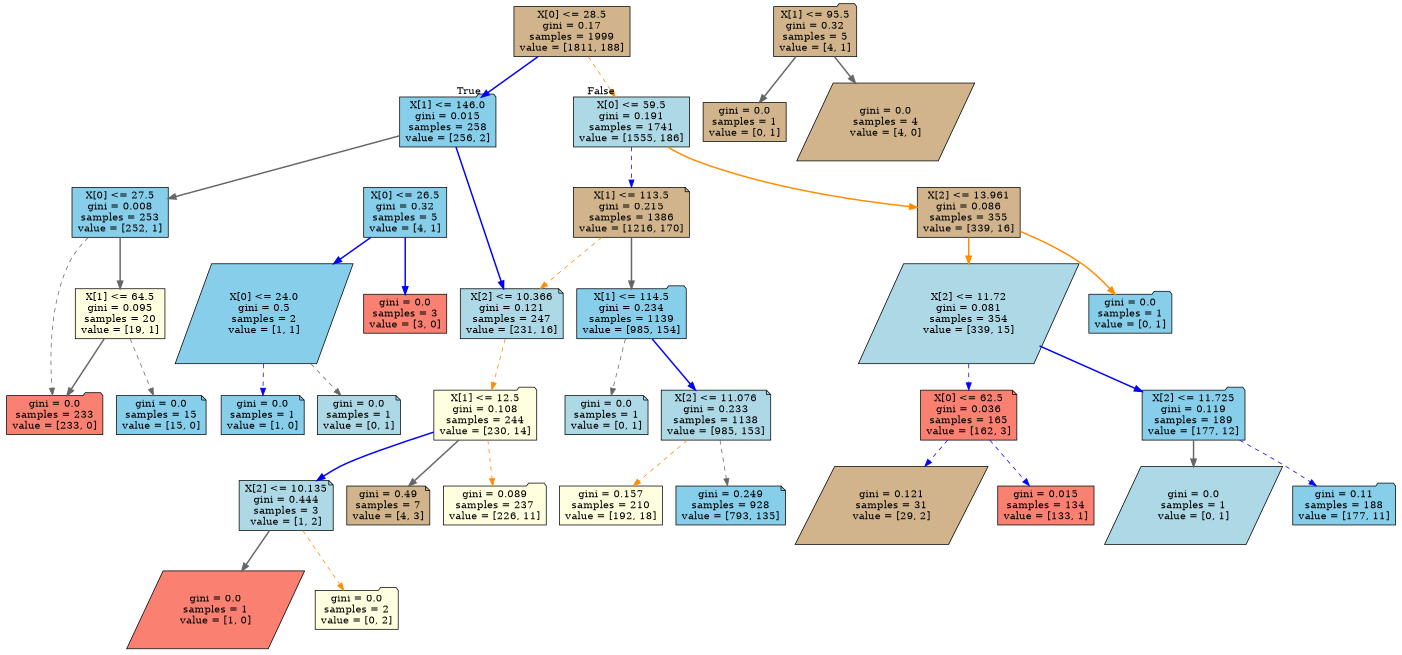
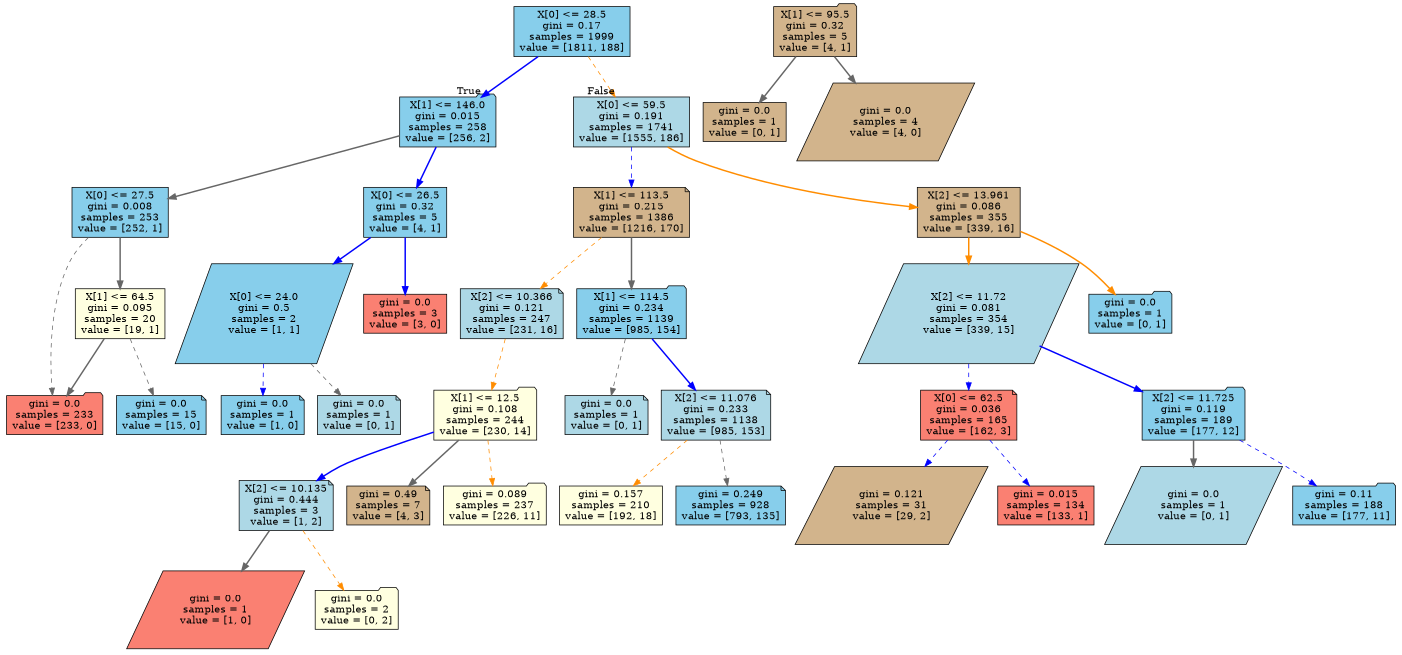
  digraph {
    node [fillcolor=skyblue shape=note style=filled]
    edge [color=gray40 style=bold]
-   n1 [fillcolor=tan label="X[0] <= 28.5\ngini = 0.17\nsamples = 1999\nvalue = [1811, 188]" shape=box]
+   n1 [label="X[0] <= 28.5\ngini = 0.17\nsamples = 1999\nvalue = [1811, 188]" shape=box]
    n2 [label="X[1] <= 146.0\ngini = 0.015\nsamples = 258\nvalue = [256, 2]" shape=folder]
    n3 [fillcolor=lightblue label="X[0] <= 59.5\ngini = 0.191\nsamples = 1741\nvalue = [1555, 186]" shape=box]
    n4 [label="X[0] <= 27.5\ngini = 0.008\nsamples = 253\nvalue = [252, 1]" shape=box]
    n5 [label="X[0] <= 26.5\ngini = 0.32\nsamples = 5\nvalue = [4, 1]" shape=box]
    n6 [fillcolor=tan label="X[1] <= 113.5\ngini = 0.215\nsamples = 1386\nvalue = [1216, 170]"]
    n7 [fillcolor=tan label="X[2] <= 13.961\ngini = 0.086\nsamples = 355\nvalue = [339, 16]" shape=box]
    n8 [fillcolor=salmon label="gini = 0.0\nsamples = 233\nvalue = [233, 0]" shape=folder]
    n9 [fillcolor=lightyellow label="X[1] <= 64.5\ngini = 0.095\nsamples = 20\nvalue = [19, 1]" shape=box]
    n10 [label="X[0] <= 24.0\ngini = 0.5\nsamples = 2\nvalue = [1, 1]" shape=parallelogram]
    n11 [fillcolor=salmon label="gini = 0.0\nsamples = 3\nvalue = [3, 0]" shape=box]
    n12 [label="gini = 0.0\nsamples = 15\nvalue = [15, 0]"]
    n13 [fillcolor=tan label="X[1] <= 95.5\ngini = 0.32\nsamples = 5\nvalue = [4, 1]" shape=folder]
    n14 [fillcolor=tan label="gini = 0.0\nsamples = 1\nvalue = [0, 1]" shape=box]
    n15 [fillcolor=tan label="gini = 0.0\nsamples = 4\nvalue = [4, 0]" shape=parallelogram]
    n16 [label="gini = 0.0\nsamples = 1\nvalue = [1, 0]"]
    n17 [fillcolor=lightblue label="gini = 0.0\nsamples = 1\nvalue = [0, 1]"]
    n18 [fillcolor=lightblue label="X[2] <= 10.366\ngini = 0.121\nsamples = 247\nvalue = [231, 16]"]
    n19 [label="X[1] <= 114.5\ngini = 0.234\nsamples = 1139\nvalue = [985, 154]" shape=folder]
    n20 [fillcolor=lightblue label="X[2] <= 11.72\ngini = 0.081\nsamples = 354\nvalue = [339, 15]" shape=parallelogram]
    n21 [label="gini = 0.0\nsamples = 1\nvalue = [0, 1]" shape=folder]
    n22 [fillcolor=lightyellow label="X[1] <= 12.5\ngini = 0.108\nsamples = 244\nvalue = [230, 14]" shape=folder]
    n23 [fillcolor=lightblue label="gini = 0.0\nsamples = 1\nvalue = [0, 1]"]
    n24 [fillcolor=lightblue label="X[2] <= 11.076\ngini = 0.233\nsamples = 1138\nvalue = [985, 153]"]
    n25 [fillcolor=lightblue label="X[2] <= 10.135\ngini = 0.444\nsamples = 3\nvalue = [1, 2]"]
    n26 [fillcolor=salmon label="gini = 0.0\nsamples = 1\nvalue = [1, 0]" shape=parallelogram]
    n27 [fillcolor=lightyellow label="gini = 0.0\nsamples = 2\nvalue = [0, 2]" shape=folder]
    n28 [fillcolor=tan label="gini = 0.49\nsamples = 7\nvalue = [4, 3]"]
    n29 [fillcolor=lightyellow label="gini = 0.089\nsamples = 237\nvalue = [226, 11]" shape=folder]
    n30 [fillcolor=lightyellow label="gini = 0.157\nsamples = 210\nvalue = [192, 18]" shape=box]
    n31 [label="gini = 0.249\nsamples = 928\nvalue = [793, 135]"]
    n32 [fillcolor=salmon label="X[0] <= 62.5\ngini = 0.036\nsamples = 165\nvalue = [162, 3]"]
    n33 [label="X[2] <= 11.725\ngini = 0.119\nsamples = 189\nvalue = [177, 12]" shape=folder]
    n34 [fillcolor=tan label="gini = 0.121\nsamples = 31\nvalue = [29, 2]" shape=parallelogram]
    n35 [fillcolor=salmon label="gini = 0.015\nsamples = 134\nvalue = [133, 1]" shape=box]
    n36 [fillcolor=lightblue label="gini = 0.0\nsamples = 1\nvalue = [0, 1]" shape=parallelogram]
    n37 [label="gini = 0.11\nsamples = 188\nvalue = [177, 11]" shape=folder]
    n1 -> n2 [color=blue headlabel=True labelangle=45 labeldistance=2.5]
    n1 -> n3 [color=darkorange headlabel=False labelangle=-45 labeldistance=2.5 style=dashed]
    n2 -> n4
-   n2 -> n18 [color=blue]
+   n2 -> n5 [color=blue]
    n3 -> n6 [color=blue style=dashed]
    n3 -> n7 [color=darkorange]
    n4 -> n8 [style=dashed]
    n4 -> n9
    n5 -> n10 [color=blue]
    n5 -> n11 [color=blue]
    n6 -> n18 [color=darkorange style=dashed]
    n6 -> n19
    n7 -> n20 [color=darkorange]
    n7 -> n21 [color=darkorange]
    n9 -> n8
    n9 -> n12 [style=dashed]
    n10 -> n16 [color=blue style=dashed]
    n10 -> n17 [style=dashed]
    n13 -> n14
    n13 -> n15
    n18 -> n22 [color=darkorange style=dashed]
    n19 -> n23 [style=dashed]
    n19 -> n24 [color=blue]
    n20 -> n32 [color=blue style=dashed]
    n20 -> n33 [color=blue]
    n22 -> n25 [color=blue]
    n22 -> n28
    n22 -> n29 [color=darkorange style=dashed]
    n24 -> n30 [color=darkorange style=dashed]
    n24 -> n31 [style=dashed]
    n25 -> n26
    n25 -> n27 [color=darkorange style=dashed]
    n32 -> n34 [color=blue style=dashed]
    n32 -> n35 [color=blue style=dashed]
    n33 -> n36
    n33 -> n37 [color=blue style=dashed]
  }
